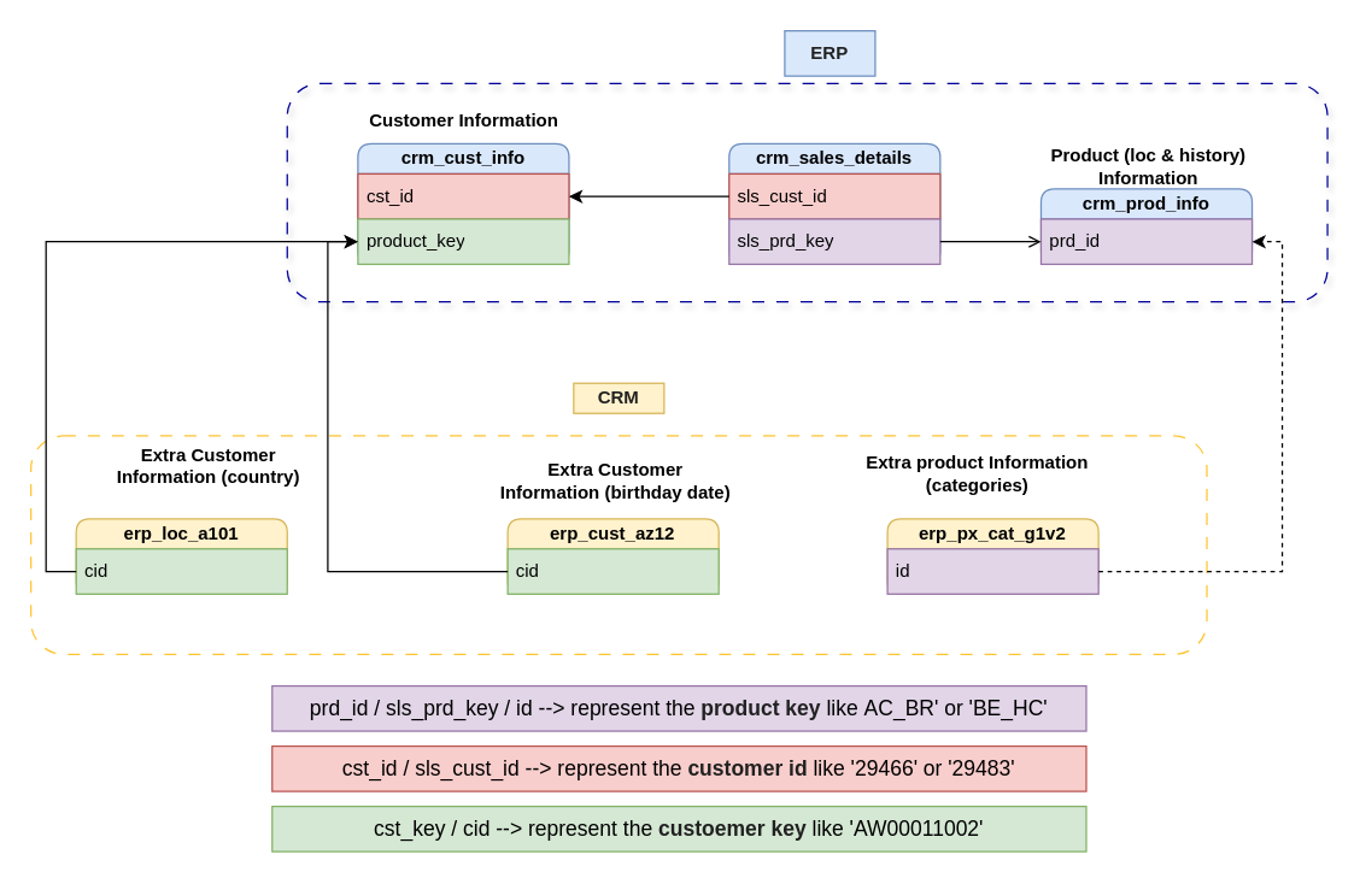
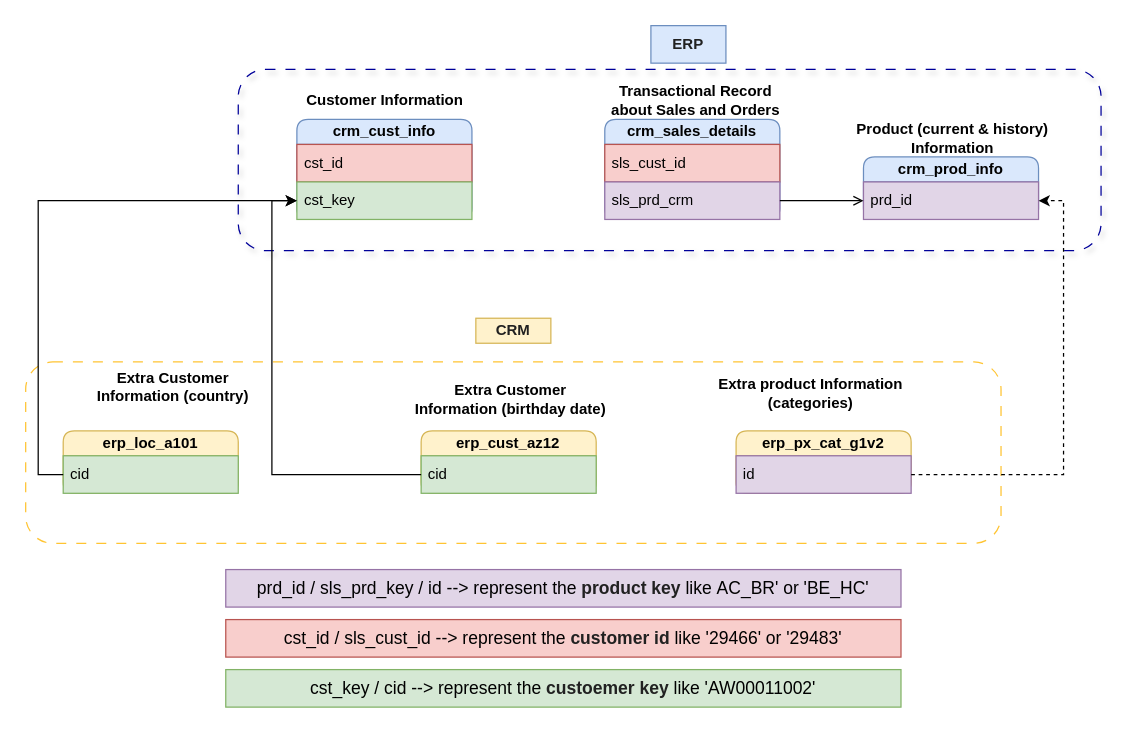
  <mxCell id="0" />
  <mxCell id="1" parent="0" />
  <mxCell id="2" value="" style="rounded=1;whiteSpace=wrap;html=1;fillColor=none;dashed=1;dashPattern=8 8;strokeColor=light-dark(#FFC432,#EDEDED);" parent="1" vertex="1"><mxGeometry x="20" y="289" width="780" height="145" as="geometry" /></mxCell>
  <mxCell id="3" value="" style="rounded=1;whiteSpace=wrap;html=1;fillColor=none;dashed=1;dashPattern=8 8;strokeColor=light-dark(#000099,#EDEDED);shadow=1;" parent="1" vertex="1"><mxGeometry x="190" y="55" width="690" height="145" as="geometry" /></mxCell>
  <mxCell id="4" value="&lt;b&gt;crm_cust_info&lt;/b&gt;" style="swimlane;fontStyle=0;childLayout=stackLayout;horizontal=1;startSize=20;horizontalStack=0;resizeParent=1;resizeParentMax=0;resizeLast=0;collapsible=1;marginBottom=0;whiteSpace=wrap;html=1;rounded=1;glass=0;fillColor=#dae8fc;strokeColor=#6c8ebf;" parent="1" vertex="1"><mxGeometry x="236.88" y="95" width="140" height="80" as="geometry" /></mxCell>
  <mxCell id="5" value="cst_id" style="text;strokeColor=#b85450;fillColor=#f8cecc;align=left;verticalAlign=middle;spacingLeft=4;spacingRight=4;overflow=hidden;points=[[0,0.5],[1,0.5]];portConstraint=eastwest;rotatable=0;whiteSpace=wrap;html=1;" parent="4" vertex="1"><mxGeometry y="20" width="140" height="30" as="geometry" /></mxCell>
- <mxCell id="6" value="product_key" style="text;strokeColor=#82b366;fillColor=#d5e8d4;align=left;verticalAlign=middle;spacingLeft=4;spacingRight=4;overflow=hidden;points=[[0,0.5],[1,0.5]];portConstraint=eastwest;rotatable=0;whiteSpace=wrap;html=1;" parent="4" vertex="1"><mxGeometry y="50" width="140" height="30" as="geometry" /></mxCell>
+ <mxCell id="6" value="cst_key" style="text;strokeColor=#82b366;fillColor=#d5e8d4;align=left;verticalAlign=middle;spacingLeft=4;spacingRight=4;overflow=hidden;points=[[0,0.5],[1,0.5]];portConstraint=eastwest;rotatable=0;whiteSpace=wrap;html=1;" parent="4" vertex="1"><mxGeometry y="50" width="140" height="30" as="geometry" /></mxCell>
  <mxCell id="7" value="&lt;b&gt;Customer Information&lt;/b&gt;" style="text;html=1;align=center;verticalAlign=middle;whiteSpace=wrap;rounded=0;" parent="1" vertex="1"><mxGeometry x="240.63" y="65" width="132.5" height="30" as="geometry" /></mxCell>
  <mxCell id="8" value="&lt;b&gt;crm_prod_info&lt;/b&gt;" style="swimlane;fontStyle=0;childLayout=stackLayout;horizontal=1;startSize=20;horizontalStack=0;resizeParent=1;resizeParentMax=0;resizeLast=0;collapsible=1;marginBottom=0;whiteSpace=wrap;html=1;rounded=1;glass=0;fillColor=#dae8fc;strokeColor=#6c8ebf;" parent="1" vertex="1"><mxGeometry x="690" y="125" width="140" height="50" as="geometry" /></mxCell>
  <mxCell id="9" value="prd_id" style="text;strokeColor=#9673a6;fillColor=#e1d5e7;align=left;verticalAlign=middle;spacingLeft=4;spacingRight=4;overflow=hidden;points=[[0,0.5],[1,0.5]];portConstraint=eastwest;rotatable=0;whiteSpace=wrap;html=1;" parent="8" vertex="1"><mxGeometry y="20" width="140" height="30" as="geometry" /></mxCell>
- <mxCell id="10" value="&lt;b&gt;Product (loc &amp;amp; history) Information&lt;/b&gt;" style="text;html=1;align=center;verticalAlign=middle;whiteSpace=wrap;rounded=0;" parent="1" vertex="1"><mxGeometry x="670" y="95" width="182.5" height="30" as="geometry" /></mxCell>
+ <mxCell id="10" value="&lt;b&gt;Product (current &amp;amp; history) Information&lt;/b&gt;" style="text;html=1;align=center;verticalAlign=middle;whiteSpace=wrap;rounded=0;" parent="1" vertex="1"><mxGeometry x="670" y="95" width="182.5" height="30" as="geometry" /></mxCell>
  <mxCell id="11" value="&lt;b&gt;crm_sales_details&lt;/b&gt;" style="swimlane;fontStyle=0;childLayout=stackLayout;horizontal=1;startSize=20;horizontalStack=0;resizeParent=1;resizeParentMax=0;resizeLast=0;collapsible=1;marginBottom=0;whiteSpace=wrap;html=1;rounded=1;glass=0;fillColor=#dae8fc;strokeColor=#6c8ebf;" parent="1" vertex="1"><mxGeometry x="483.12" y="95" width="140" height="80" as="geometry" /></mxCell>
  <mxCell id="12" value="sls_cust_id" style="text;strokeColor=#b85450;fillColor=#f8cecc;align=left;verticalAlign=middle;spacingLeft=4;spacingRight=4;overflow=hidden;points=[[0,0.5],[1,0.5]];portConstraint=eastwest;rotatable=0;whiteSpace=wrap;html=1;" parent="11" vertex="1"><mxGeometry y="20" width="140" height="30" as="geometry" /></mxCell>
- <mxCell id="13" value="sls_prd_key" style="text;strokeColor=#9673a6;fillColor=#e1d5e7;align=left;verticalAlign=middle;spacingLeft=4;spacingRight=4;overflow=hidden;points=[[0,0.5],[1,0.5]];portConstraint=eastwest;rotatable=0;whiteSpace=wrap;html=1;" parent="11" vertex="1"><mxGeometry y="50" width="140" height="30" as="geometry" /></mxCell>
- <mxCell id="15" style="edgeStyle=orthogonalEdgeStyle;rounded=0;orthogonalLoop=1;jettySize=auto;html=1;entryX=1;entryY=0.5;entryDx=0;entryDy=0;exitX=0;exitY=0.5;exitDx=0;exitDy=0;" parent="1" source="12" target="5" edge="1"><mxGeometry relative="1" as="geometry" /></mxCell>
+ <mxCell id="13" value="sls_prd_crm" style="text;strokeColor=#9673a6;fillColor=#e1d5e7;align=left;verticalAlign=middle;spacingLeft=4;spacingRight=4;overflow=hidden;points=[[0,0.5],[1,0.5]];portConstraint=eastwest;rotatable=0;whiteSpace=wrap;html=1;" parent="11" vertex="1"><mxGeometry y="50" width="140" height="30" as="geometry" /></mxCell>
+ <mxCell id="14" value="&lt;b&gt;Transactional Record about Sales and Orders&lt;/b&gt;" style="text;html=1;align=center;verticalAlign=middle;whiteSpace=wrap;rounded=0;" parent="1" vertex="1"><mxGeometry x="483.12" y="65" width="146.25" height="30" as="geometry" /></mxCell>
  <mxCell id="16" style="edgeStyle=orthogonalEdgeStyle;rounded=0;orthogonalLoop=1;jettySize=auto;html=1;entryX=0;entryY=0.5;entryDx=0;entryDy=0;exitX=1;exitY=0.5;exitDx=0;exitDy=0;endArrow=open;" parent="1" source="13" target="9" edge="1"><mxGeometry relative="1" as="geometry" /></mxCell>
  <mxCell id="17" value="&lt;b&gt;erp_cust_az12&lt;/b&gt;" style="swimlane;fontStyle=0;childLayout=stackLayout;horizontal=1;startSize=20;horizontalStack=0;resizeParent=1;resizeParentMax=0;resizeLast=0;collapsible=1;marginBottom=0;whiteSpace=wrap;html=1;rounded=1;glass=0;fillColor=#fff2cc;strokeColor=#d6b656;" parent="1" vertex="1"><mxGeometry x="336.25" y="344" width="140" height="50" as="geometry" /></mxCell>
  <mxCell id="18" value="cid" style="text;strokeColor=#82b366;fillColor=#d5e8d4;align=left;verticalAlign=middle;spacingLeft=4;spacingRight=4;overflow=hidden;points=[[0,0.5],[1,0.5]];portConstraint=eastwest;rotatable=0;whiteSpace=wrap;html=1;" parent="17" vertex="1"><mxGeometry y="20" width="140" height="30" as="geometry" /></mxCell>
  <mxCell id="19" value="&lt;b&gt;Extra Customer Information (birthday date)&lt;/b&gt;" style="text;html=1;align=center;verticalAlign=middle;whiteSpace=wrap;rounded=0;" parent="1" vertex="1"><mxGeometry x="330" y="304" width="156.25" height="30" as="geometry" /></mxCell>
  <mxCell id="20" value="&lt;b&gt;erp_loc_a101&lt;/b&gt;" style="swimlane;fontStyle=0;childLayout=stackLayout;horizontal=1;startSize=20;horizontalStack=0;resizeParent=1;resizeParentMax=0;resizeLast=0;collapsible=1;marginBottom=0;whiteSpace=wrap;html=1;rounded=1;glass=0;fillColor=#fff2cc;strokeColor=#d6b656;" parent="1" vertex="1"><mxGeometry x="50" y="344" width="140" height="50" as="geometry" /></mxCell>
  <mxCell id="21" value="cid" style="text;strokeColor=#82b366;fillColor=#d5e8d4;align=left;verticalAlign=middle;spacingLeft=4;spacingRight=4;overflow=hidden;points=[[0,0.5],[1,0.5]];portConstraint=eastwest;rotatable=0;whiteSpace=wrap;html=1;" parent="20" vertex="1"><mxGeometry y="20" width="140" height="30" as="geometry" /></mxCell>
  <mxCell id="22" value="&lt;b&gt;erp_px_cat_g1v2&lt;/b&gt;" style="swimlane;fontStyle=0;childLayout=stackLayout;horizontal=1;startSize=20;horizontalStack=0;resizeParent=1;resizeParentMax=0;resizeLast=0;collapsible=1;marginBottom=0;whiteSpace=wrap;html=1;rounded=1;glass=0;fillColor=#fff2cc;strokeColor=#d6b656;" parent="1" vertex="1"><mxGeometry x="588.12" y="344" width="140" height="50" as="geometry" /></mxCell>
  <mxCell id="23" value="id" style="text;strokeColor=#9673a6;fillColor=#e1d5e7;align=left;verticalAlign=middle;spacingLeft=4;spacingRight=4;overflow=hidden;points=[[0,0.5],[1,0.5]];portConstraint=eastwest;rotatable=0;whiteSpace=wrap;html=1;" parent="22" vertex="1"><mxGeometry y="20" width="140" height="30" as="geometry" /></mxCell>
  <mxCell id="24" value="&lt;b&gt;Extra product Information (categories)&lt;/b&gt;" style="text;html=1;align=center;verticalAlign=middle;whiteSpace=wrap;rounded=0;" parent="1" vertex="1"><mxGeometry x="570" y="299" width="156.25" height="30" as="geometry" /></mxCell>
  <mxCell id="25" value="&lt;b&gt;Extra Customer Information (country)&lt;/b&gt;" style="text;html=1;align=center;verticalAlign=middle;whiteSpace=wrap;rounded=0;" parent="1" vertex="1"><mxGeometry x="60" y="294" width="156.25" height="30" as="geometry" /></mxCell>
  <mxCell id="26" style="edgeStyle=orthogonalEdgeStyle;rounded=0;orthogonalLoop=1;jettySize=auto;html=1;exitX=0;exitY=0.5;exitDx=0;exitDy=0;entryX=0;entryY=0.5;entryDx=0;entryDy=0;" parent="1" source="21" target="6" edge="1"><mxGeometry relative="1" as="geometry" /></mxCell>
  <mxCell id="27" style="edgeStyle=orthogonalEdgeStyle;rounded=0;orthogonalLoop=1;jettySize=auto;html=1;exitX=1;exitY=0.5;exitDx=0;exitDy=0;entryX=1;entryY=0.5;entryDx=0;entryDy=0;dashed=1;" parent="1" source="23" target="9" edge="1"><mxGeometry relative="1" as="geometry" /></mxCell>
  <mxCell id="28" style="edgeStyle=orthogonalEdgeStyle;rounded=0;orthogonalLoop=1;jettySize=auto;html=1;exitX=0;exitY=0.5;exitDx=0;exitDy=0;entryX=0;entryY=0.5;entryDx=0;entryDy=0;" parent="1" source="18" target="6" edge="1"><mxGeometry relative="1" as="geometry" /></mxCell>
  <mxCell id="29" value="&lt;b&gt;&lt;font style=&quot;color: rgb(33, 33, 33);&quot;&gt;CRM&lt;/font&gt;&lt;/b&gt;" style="text;html=1;align=center;verticalAlign=middle;whiteSpace=wrap;rounded=0;fillColor=#fff2cc;strokeColor=#d6b656;" parent="1" vertex="1"><mxGeometry x="380" y="254" width="60" height="20" as="geometry" /></mxCell>
  <mxCell id="30" value="&lt;b&gt;&lt;font style=&quot;color: rgb(33, 33, 33);&quot;&gt;ERP&lt;/font&gt;&lt;/b&gt;" style="text;html=1;align=center;verticalAlign=middle;whiteSpace=wrap;rounded=0;fillColor=#dae8fc;strokeColor=#6c8ebf;" parent="1" vertex="1"><mxGeometry x="520" y="20" width="60" height="30" as="geometry" /></mxCell>
  <mxCell id="31" value="&lt;font style=&quot;font-size: 14px;&quot;&gt;prd_id / sls_prd_key / id --&amp;gt; represent the &lt;b style=&quot;&quot;&gt;&lt;font style=&quot;color: rgb(33, 33, 33);&quot;&gt;product key&lt;/font&gt;&lt;/b&gt; like&amp;nbsp;&lt;/font&gt;&lt;span style=&quot;font-size: 14px;&quot;&gt;AC_BR' or 'BE_HC'&lt;/span&gt;" style="text;html=1;align=center;verticalAlign=middle;whiteSpace=wrap;rounded=0;fillColor=#e1d5e7;strokeColor=#9673a6;" vertex="1" parent="1"><mxGeometry x="180" y="455" width="540" height="30" as="geometry" /></mxCell>
  <mxCell id="32" value="&lt;font style=&quot;font-size: 14px;&quot;&gt;cst_id / sls_cust_id --&amp;gt; represent the &lt;b style=&quot;&quot;&gt;&lt;font style=&quot;color: rgb(33, 33, 33);&quot;&gt;customer id&lt;/font&gt;&lt;/b&gt; like '29466' or '29483'&lt;/font&gt;" style="text;html=1;align=center;verticalAlign=middle;whiteSpace=wrap;rounded=0;fillColor=#f8cecc;strokeColor=#b85450;" vertex="1" parent="1"><mxGeometry x="180" y="495" width="540" height="30" as="geometry" /></mxCell>
  <mxCell id="33" value="&lt;font style=&quot;font-size: 14px;&quot;&gt;cst_key / cid --&amp;gt; represent the &lt;b style=&quot;&quot;&gt;&lt;font style=&quot;color: rgb(33, 33, 33);&quot;&gt;custoemer key&lt;/font&gt;&lt;/b&gt; like 'AW00011002'&lt;/font&gt;" style="text;html=1;align=center;verticalAlign=middle;whiteSpace=wrap;rounded=0;fillColor=#d5e8d4;strokeColor=#82b366;" vertex="1" parent="1"><mxGeometry x="180" y="535" width="540" height="30" as="geometry" /></mxCell>
